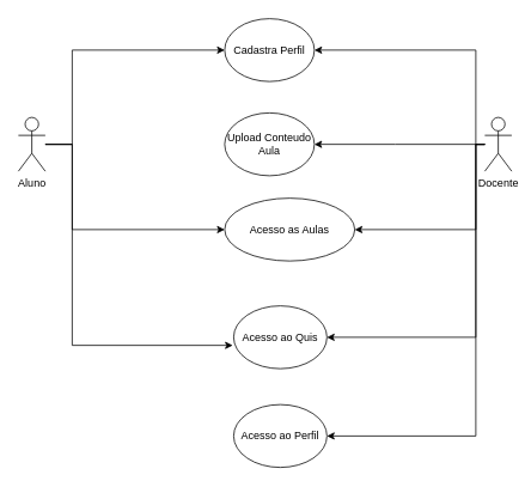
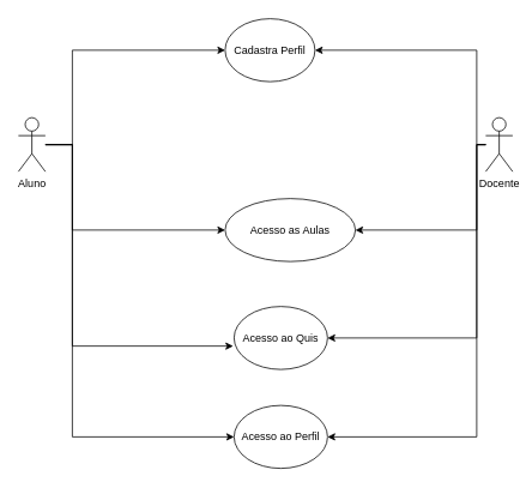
  <mxCell id="0" />
  <mxCell id="1" parent="0" />
  <mxCell id="2" style="edgeStyle=orthogonalEdgeStyle;rounded=0;orthogonalLoop=1;jettySize=auto;html=1;entryX=0;entryY=0.5;entryDx=0;entryDy=0;" edge="1" parent="1" source="6" target="13"><mxGeometry relative="1" as="geometry"><Array as="points"><mxPoint x="80" y="160" /><mxPoint x="80" y="55" /></Array></mxGeometry></mxCell>
  <mxCell id="3" style="edgeStyle=orthogonalEdgeStyle;rounded=0;orthogonalLoop=1;jettySize=auto;html=1;entryX=0;entryY=0.5;entryDx=0;entryDy=0;" edge="1" parent="1" source="6" target="15"><mxGeometry relative="1" as="geometry"><Array as="points"><mxPoint x="80" y="160" /><mxPoint x="80" y="255" /></Array></mxGeometry></mxCell>
  <mxCell id="4" style="edgeStyle=orthogonalEdgeStyle;rounded=0;orthogonalLoop=1;jettySize=auto;html=1;entryX=-0.01;entryY=0.629;entryDx=0;entryDy=0;entryPerimeter=0;" edge="1" parent="1" source="6" target="16"><mxGeometry relative="1" as="geometry"><Array as="points"><mxPoint x="80" y="160" /><mxPoint x="80" y="384" /></Array></mxGeometry></mxCell>
+ <mxCell id="5" style="edgeStyle=orthogonalEdgeStyle;rounded=0;orthogonalLoop=1;jettySize=auto;html=1;entryX=0;entryY=0.5;entryDx=0;entryDy=0;" edge="1" parent="1" source="6" target="17"><mxGeometry relative="1" as="geometry"><Array as="points"><mxPoint x="80" y="160" /><mxPoint x="80" y="485" /></Array></mxGeometry></mxCell>
  <mxCell id="6" value="Aluno" style="shape=umlActor;verticalLabelPosition=bottom;verticalAlign=top;html=1;outlineConnect=0;" vertex="1" parent="1"><mxGeometry x="20" y="130" width="30" height="60" as="geometry" /></mxCell>
  <mxCell id="7" style="edgeStyle=orthogonalEdgeStyle;rounded=0;orthogonalLoop=1;jettySize=auto;html=1;entryX=1;entryY=0.5;entryDx=0;entryDy=0;" edge="1" parent="1" source="12" target="13"><mxGeometry relative="1" as="geometry"><Array as="points"><mxPoint x="530" y="160" /><mxPoint x="530" y="55" /></Array></mxGeometry></mxCell>
- <mxCell id="8" style="edgeStyle=orthogonalEdgeStyle;rounded=0;orthogonalLoop=1;jettySize=auto;html=1;entryX=1;entryY=0.5;entryDx=0;entryDy=0;" edge="1" parent="1" source="12" target="14"><mxGeometry relative="1" as="geometry"><Array as="points"><mxPoint x="440" y="160" /><mxPoint x="440" y="160" /></Array></mxGeometry></mxCell>
  <mxCell id="9" style="edgeStyle=orthogonalEdgeStyle;rounded=0;orthogonalLoop=1;jettySize=auto;html=1;entryX=1;entryY=0.5;entryDx=0;entryDy=0;" edge="1" parent="1" source="12" target="15"><mxGeometry relative="1" as="geometry"><Array as="points"><mxPoint x="530" y="160" /><mxPoint x="530" y="255" /></Array></mxGeometry></mxCell>
  <mxCell id="10" style="edgeStyle=orthogonalEdgeStyle;rounded=0;orthogonalLoop=1;jettySize=auto;html=1;entryX=1;entryY=0.5;entryDx=0;entryDy=0;" edge="1" parent="1" source="12" target="16"><mxGeometry relative="1" as="geometry"><Array as="points"><mxPoint x="530" y="160" /><mxPoint x="530" y="375" /></Array></mxGeometry></mxCell>
  <mxCell id="11" style="edgeStyle=orthogonalEdgeStyle;rounded=0;orthogonalLoop=1;jettySize=auto;html=1;entryX=1;entryY=0.5;entryDx=0;entryDy=0;" edge="1" parent="1" source="12" target="17"><mxGeometry relative="1" as="geometry"><Array as="points"><mxPoint x="530" y="160" /><mxPoint x="530" y="485" /></Array></mxGeometry></mxCell>
  <mxCell id="12" value="Docente" style="shape=umlActor;verticalLabelPosition=bottom;verticalAlign=top;html=1;outlineConnect=0;" vertex="1" parent="1"><mxGeometry x="540" y="130" width="30" height="60" as="geometry" /></mxCell>
  <mxCell id="13" value="Cadastra Perfil&lt;br&gt;" style="ellipse;whiteSpace=wrap;html=1;" vertex="1" parent="1"><mxGeometry x="250" y="20" width="100" height="70" as="geometry" /></mxCell>
- <mxCell id="14" value="Upload Conteudo Aula" style="ellipse;whiteSpace=wrap;html=1;" vertex="1" parent="1"><mxGeometry x="250" y="125" width="100" height="70" as="geometry" /></mxCell>
  <mxCell id="15" value="Acesso as Aulas" style="ellipse;whiteSpace=wrap;html=1;" vertex="1" parent="1"><mxGeometry x="250" y="220" width="145" height="70" as="geometry" /></mxCell>
  <mxCell id="16" value="Acesso ao Quis" style="ellipse;whiteSpace=wrap;html=1;" vertex="1" parent="1"><mxGeometry x="260" y="340" width="104" height="70" as="geometry" /></mxCell>
  <mxCell id="17" value="Acesso ao Perfil" style="ellipse;whiteSpace=wrap;html=1;" vertex="1" parent="1"><mxGeometry x="260" y="450" width="104" height="70" as="geometry" /></mxCell>
